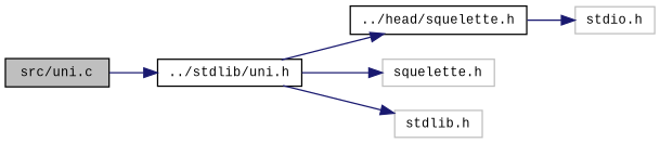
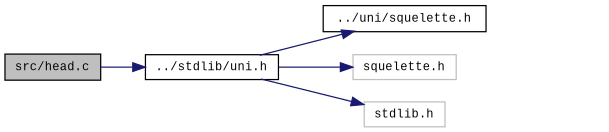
  digraph {
    fontname="Liberation Mono"
    rankdir=LR
    node [color=black fillcolor=white fontname="Liberation Mono" fontsize=10 shape=record style=filled]
    edge [color=midnightblue fontname="Liberation Mono" fontsize=10 labelfontname=Helvetica labelfontsize=10 style=solid]
-   n1 [fillcolor=grey75 fontcolor=black height=0.2 label="src/uni.c" width=0.4]
+   n1 [fillcolor=grey75 fontcolor=black height=0.2 label="src/head.c" width=0.4]
    n2 [height=0.2 label="../stdlib/uni.h" width=0.4]
-   n3 [height=0.2 label="../head/squelette.h" width=0.4]
+   n3 [height=0.2 label="../uni/squelette.h" width=0.4]
    n4 [color=grey75 height=0.2 label="squelette.h" width=0.4]
    n5 [color=grey75 height=0.2 label="stdlib.h" width=0.4]
-   n6 [color=grey75 height=0.2 label="stdio.h" width=0.4]
    n1 -> n2
    n2 -> n3
    n2 -> n4
    n2 -> n5
-   n3 -> n6
  }
